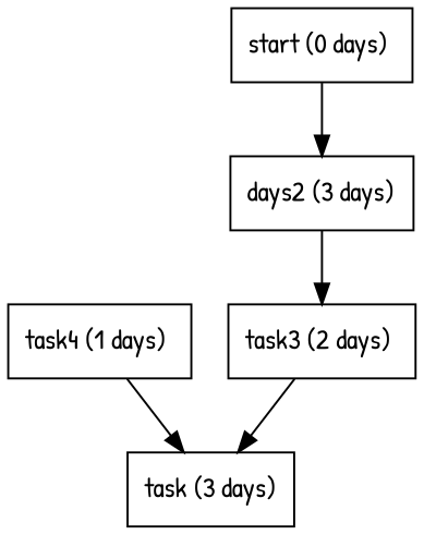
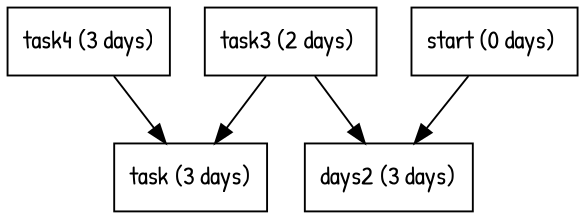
  digraph {
    fontname="Patrick Hand"
    node [fontname="Patrick Hand" shape=polygon sides=4]
    edge [fontname="Patrick Hand"]
    n1 [label="task3 (2 days) "]
    n2 [label="task (3 days)"]
-   n3 [label="task4 (1 days) "]
+   n3 [label="task4 (3 days)"]
    n4 [label="days2 (3 days)"]
    n5 [label="start (0 days) "]
    n1 -> n2
    n3 -> n2
-   n4 -> n1
+   n1 -> n4
    n5 -> n4
  }
